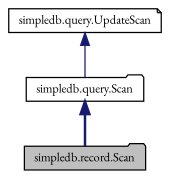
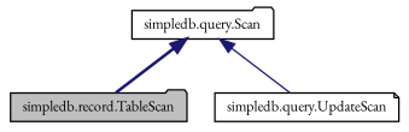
  digraph {
    fontname="EB Garamond"
    node [color=black fillcolor=white fontname="EB Garamond" fontsize=10 shape=folder style=filled]
    edge [color=midnightblue dir=back fontname="EB Garamond" fontsize=10 labelfontname=Helvetica labelfontsize=10]
-   n1 [fillcolor=grey75 fontcolor=black height=0.2 label="simpledb.record.Scan" width=0.4]
+   n1 [fillcolor=grey75 fontcolor=black height=0.2 label="simpledb.record.TableScan" width=0.4]
    n2 [height=0.2 label="simpledb.query.UpdateScan" shape=note width=0.4]
    n3 [height=0.2 label="simpledb.query.Scan" width=0.4]
    n3 -> n1 [style=bold]
-   n2 -> n3 [style=solid]
+   n3 -> n2 [style=solid]
  }
